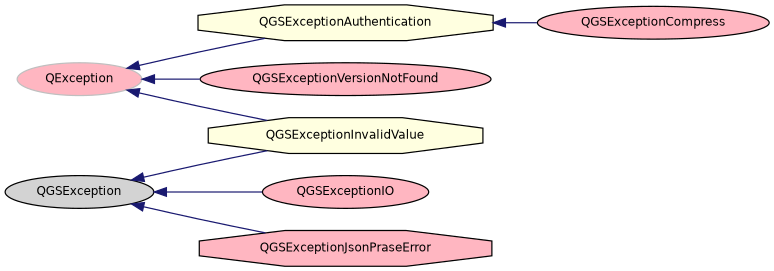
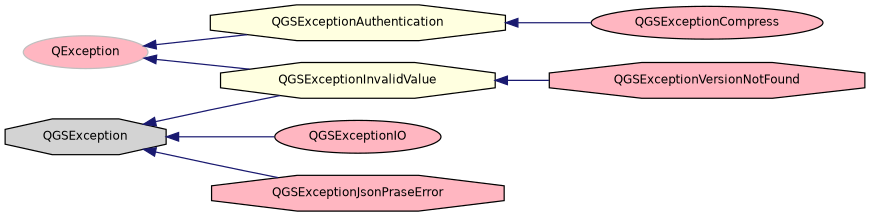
  digraph {
    rankdir=LR
    node [color=black fillcolor=lightpink fontname=Helvetica fontsize=10 shape=ellipse style=filled]
    edge [color=midnightblue dir=back fontname=Helvetica fontsize=10 labelfontname=Helvetica labelfontsize=10 style=solid]
    n1 [color=grey75 height=0.2 label=QException width=0.4]
    n2 [fillcolor=lightyellow height=0.2 label=QGSExceptionAuthentication shape=octagon width=0.4]
-   n3 [height=0.2 label=QGSExceptionVersionNotFound width=0.4]
+   n3 [height=0.2 label=QGSExceptionVersionNotFound shape=octagon width=0.4]
    n4 [fillcolor=lightyellow height=0.2 label=QGSExceptionInvalidValue shape=octagon width=0.4]
-   n5 [fillcolor=lightgrey height=0.2 label=QGSException width=0.4]
+   n5 [fillcolor=lightgrey height=0.2 label=QGSException shape=octagon width=0.4]
    n6 [height=0.2 label=QGSExceptionIO width=0.4]
    n7 [height=0.2 label=QGSExceptionJsonPraseError shape=octagon width=0.4]
    n8 [height=0.2 label=QGSExceptionCompress width=0.4]
    n1 -> n2
-   n1 -> n3
+   n4 -> n3
    n1 -> n4
    n2 -> n8
    n5 -> n4
    n5 -> n6
    n5 -> n7
  }
